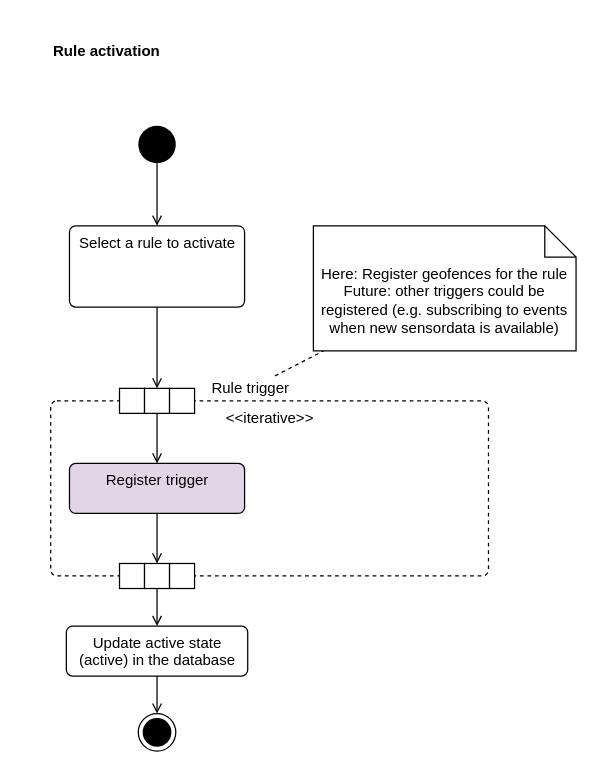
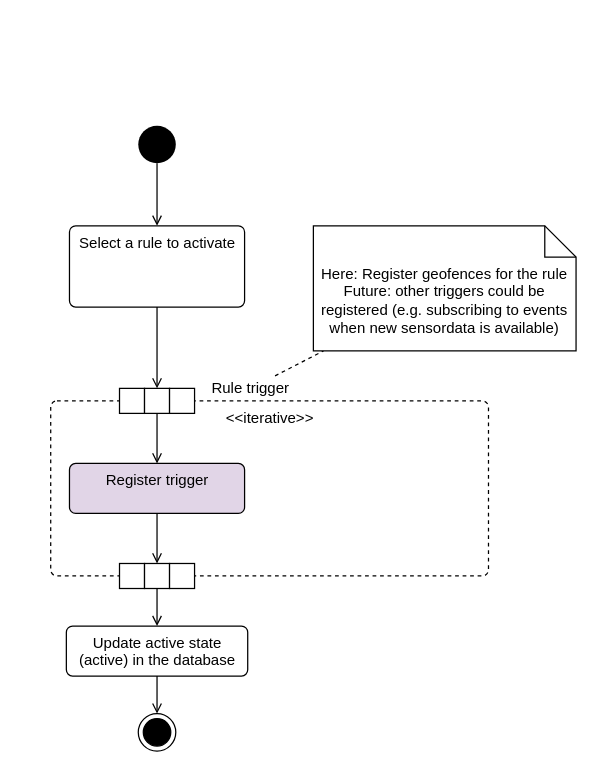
  <mxCell id="0" />
  <mxCell id="1" parent="0" />
  <mxCell id="2" value="&amp;lt;&amp;lt;iterative&amp;gt;&amp;gt;" style="html=1;align=center;verticalAlign=top;rounded=1;absoluteArcSize=1;arcSize=10;dashed=1;" vertex="1" parent="1"><mxGeometry x="40" y="320" width="350" height="140" as="geometry" /></mxCell>
- <mxCell id="3" value="Rule activation" style="text;align=center;fontStyle=1;verticalAlign=middle;spacingLeft=3;spacingRight=3;strokeColor=none;rotatable=0;points=[[0,0.5],[1,0.5]];portConstraint=eastwest;" vertex="1" parent="1"><mxGeometry width="130" height="40" as="geometry" x="20" y="20" /></mxCell>
  <mxCell id="4" style="rounded=0;orthogonalLoop=1;jettySize=auto;html=1;endArrow=open;endFill=0;" edge="1" parent="1" source="5" target="11"><mxGeometry relative="1" as="geometry" /></mxCell>
  <mxCell id="5" value="" style="ellipse;fillColor=#000000;strokeColor=none;" vertex="1" parent="1"><mxGeometry x="110" y="100" width="30" height="30" as="geometry" /></mxCell>
  <mxCell id="6" value="" style="group" vertex="1" connectable="0" parent="1"><mxGeometry x="95" y="310" width="60" height="20" as="geometry" /></mxCell>
  <mxCell id="7" value="" style="rounded=0;whiteSpace=wrap;html=1;" vertex="1" parent="6"><mxGeometry width="20" height="20" as="geometry" /></mxCell>
  <mxCell id="8" value="" style="rounded=0;whiteSpace=wrap;html=1;" vertex="1" parent="6"><mxGeometry x="20" width="20" height="20" as="geometry" /></mxCell>
  <mxCell id="9" value="" style="rounded=0;whiteSpace=wrap;html=1;" vertex="1" parent="6"><mxGeometry x="40" width="20" height="20" as="geometry" /></mxCell>
  <mxCell id="10" style="edgeStyle=none;rounded=0;orthogonalLoop=1;jettySize=auto;html=1;endArrow=open;endFill=0;" edge="1" parent="1" source="11" target="8"><mxGeometry relative="1" as="geometry" /></mxCell>
  <mxCell id="11" value="Select a rule to activate" style="html=1;align=center;verticalAlign=top;rounded=1;absoluteArcSize=1;arcSize=10;dashed=0;" vertex="1" parent="1"><mxGeometry x="55" y="180" width="140" height="65" as="geometry" /></mxCell>
  <mxCell id="12" style="edgeStyle=none;rounded=0;orthogonalLoop=1;jettySize=auto;html=1;endArrow=none;endFill=0;dashed=1;" edge="1" parent="1" source="13" target="14"><mxGeometry relative="1" as="geometry" /></mxCell>
  <mxCell id="13" value="Rule trigger" style="text;html=1;strokeColor=none;fillColor=none;align=center;verticalAlign=middle;whiteSpace=wrap;rounded=0;" vertex="1" parent="1"><mxGeometry x="160" y="300" width="80" height="20" as="geometry" /></mxCell>
  <mxCell id="14" value="Here: Register geofences for the rule&lt;br&gt;Future: other triggers could be registered (e.g. subscribing to events when new sensordata is available)" style="shape=note2;boundedLbl=1;whiteSpace=wrap;html=1;size=25;verticalAlign=top;align=center;" vertex="1" parent="1"><mxGeometry x="250" y="180" width="210" height="100" as="geometry" /></mxCell>
  <mxCell id="15" style="edgeStyle=none;rounded=0;orthogonalLoop=1;jettySize=auto;html=1;endArrow=open;endFill=0;" edge="1" parent="1" source="16" target="20"><mxGeometry relative="1" as="geometry" /></mxCell>
  <mxCell id="16" value="Register trigger" style="html=1;align=center;verticalAlign=top;rounded=1;absoluteArcSize=1;arcSize=10;dashed=0;fillColor=#e1d5e7;" vertex="1" parent="1"><mxGeometry x="55" y="370" width="140" height="40" as="geometry" /></mxCell>
  <mxCell id="17" style="edgeStyle=none;rounded=0;orthogonalLoop=1;jettySize=auto;html=1;endArrow=open;endFill=0;" edge="1" parent="1" source="8" target="16"><mxGeometry relative="1" as="geometry" /></mxCell>
  <mxCell id="18" value="" style="group" vertex="1" connectable="0" parent="1"><mxGeometry x="95" y="450" width="60" height="20" as="geometry" /></mxCell>
  <mxCell id="19" value="" style="rounded=0;whiteSpace=wrap;html=1;" vertex="1" parent="18"><mxGeometry width="20" height="20" as="geometry" /></mxCell>
  <mxCell id="20" value="" style="rounded=0;whiteSpace=wrap;html=1;" vertex="1" parent="18"><mxGeometry x="20" width="20" height="20" as="geometry" /></mxCell>
  <mxCell id="21" value="" style="rounded=0;whiteSpace=wrap;html=1;" vertex="1" parent="18"><mxGeometry x="40" width="20" height="20" as="geometry" /></mxCell>
  <mxCell id="22" style="edgeStyle=none;rounded=0;orthogonalLoop=1;jettySize=auto;html=1;endArrow=open;endFill=0;" edge="1" parent="1" source="23" target="25"><mxGeometry relative="1" as="geometry" /></mxCell>
  <mxCell id="23" value="Update active state&lt;br&gt;(active) in the database" style="html=1;align=center;verticalAlign=top;rounded=1;absoluteArcSize=1;arcSize=10;dashed=0;" vertex="1" parent="1"><mxGeometry x="52.5" y="500" width="145" height="40" as="geometry" /></mxCell>
  <mxCell id="24" style="edgeStyle=none;rounded=0;orthogonalLoop=1;jettySize=auto;html=1;endArrow=open;endFill=0;" edge="1" parent="1" source="20" target="23"><mxGeometry relative="1" as="geometry" /></mxCell>
  <mxCell id="25" value="" style="ellipse;html=1;shape=endState;fillColor=#000000;strokeColor=#000000;" vertex="1" parent="1"><mxGeometry x="110" y="570" width="30" height="30" as="geometry" /></mxCell>
